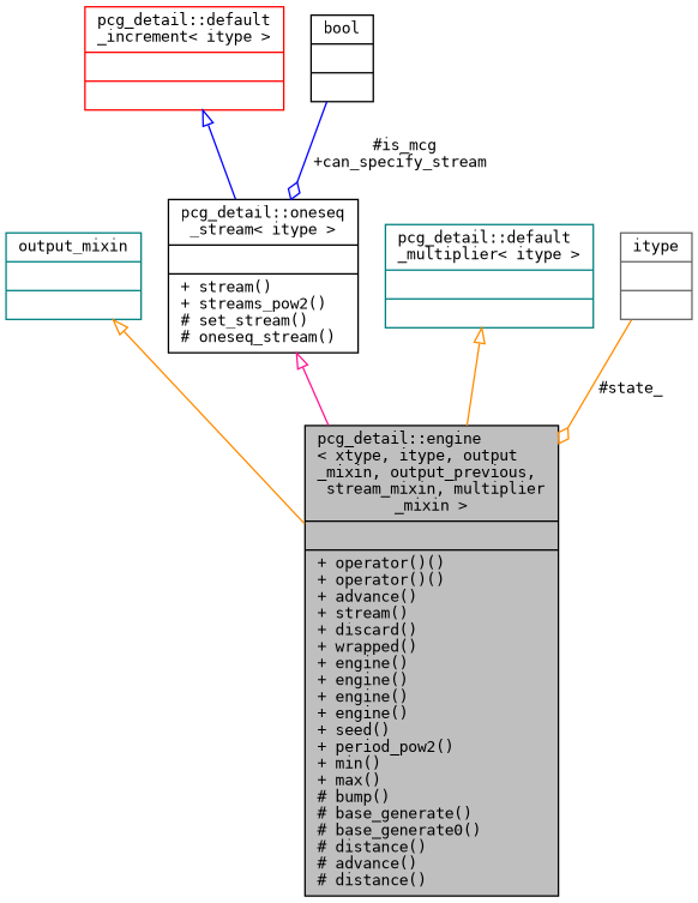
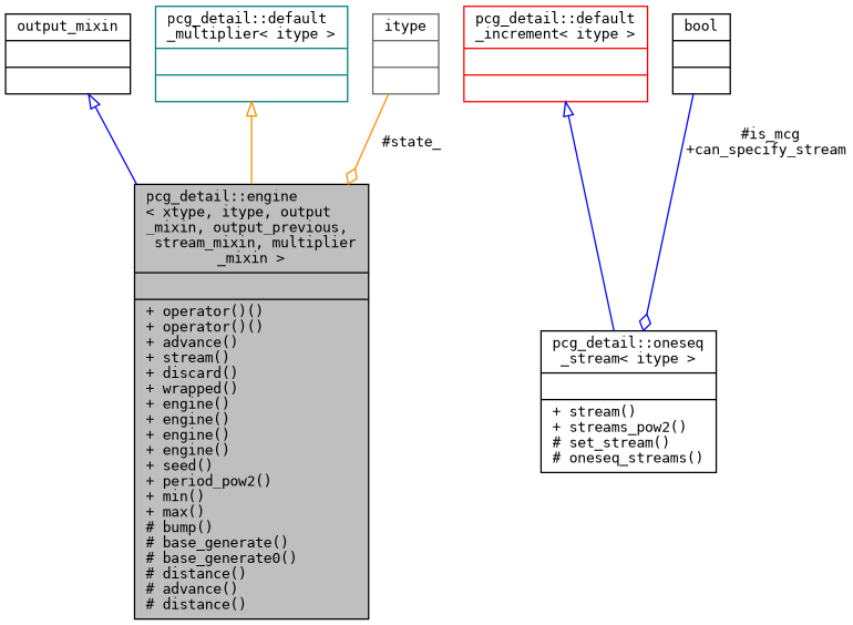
  digraph {
    fontname="DejaVu Sans Mono"
    node [color=black fillcolor=white fontname="DejaVu Sans Mono" fontsize=10 shape=record style=filled]
    edge [arrowtail=onormal color=darkorange dir=back fontname="DejaVu Sans Mono" fontsize=10 labelfontname=Helvetica labelfontsize=10 style=solid]
    n1 [fillcolor=grey75 fontcolor=black height=0.2 label="{pcg_detail::engine\l\< xtype, itype, output\l_mixin, output_previous,\l stream_mixin, multiplier\l_mixin \>\n||+ operator()()\l+ operator()()\l+ advance()\l+ stream()\l+ discard()\l+ wrapped()\l+ engine()\l+ engine()\l+ engine()\l+ engine()\l+ seed()\l+ period_pow2()\l+ min()\l+ max()\l# bump()\l# base_generate()\l# base_generate0()\l# distance()\l# advance()\l# distance()\l}" width=0.4]
-   n2 [color=teal height=0.2 label="{output_mixin\n||}" width=0.4]
-   n3 [height=0.2 label="{pcg_detail::oneseq\l_stream\< itype \>\n||+ stream()\l+ streams_pow2()\l# set_stream()\l# oneseq_stream()\l}" width=0.4]
+   n2 [height=0.2 label="{output_mixin\n||}" width=0.4]
+   n3 [height=0.2 label="{pcg_detail::oneseq\l_stream\< itype \>\n||+ stream()\l+ streams_pow2()\l# set_stream()\l# oneseq_streams()\l}" width=0.4]
    n4 [color=red height=0.2 label="{pcg_detail::default\l_increment\< itype \>\n||}" width=0.4]
    n5 [height=0.2 label="{bool\n||}" width=0.4]
    n6 [color=teal height=0.2 label="{pcg_detail::default\l_multiplier\< itype \>\n||}" width=0.4]
    n7 [color=gray40 height=0.2 label="{itype\n||}" width=0.4]
-   n2 -> n1
-   n3 -> n1 [color=deeppink]
+   n2 -> n1 [color=blue]
    n4 -> n3 [color=blue]
    n5 -> n3 [arrowhead=odiamond color=blue label=" #is_mcg\n+can_specify_stream" arrowtail="" dir=""]
    n6 -> n1
    n7 -> n1 [arrowhead=odiamond label=" #state_" arrowtail="" dir=""]
  }
